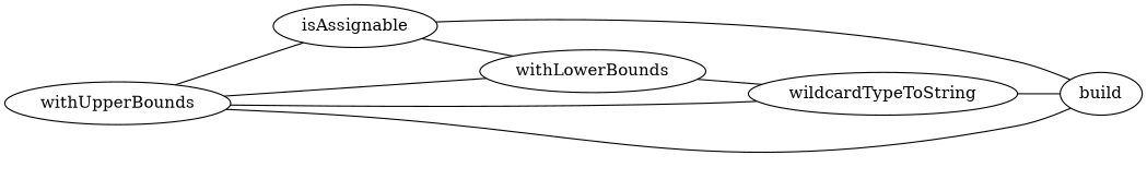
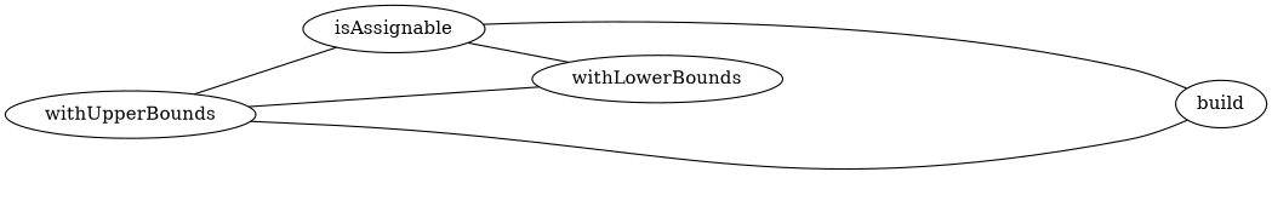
  strict graph {
    rankdir=LR
    withUpperBounds
    isAssignable
-   wildcardTypeToString
    build
    withLowerBounds
    withUpperBounds -- isAssignable
-   withUpperBounds -- wildcardTypeToString
    withUpperBounds -- build
    isAssignable -- build
    isAssignable -- withLowerBounds
-   wildcardTypeToString -- build
    withLowerBounds -- withUpperBounds
-   withLowerBounds -- wildcardTypeToString
  }
